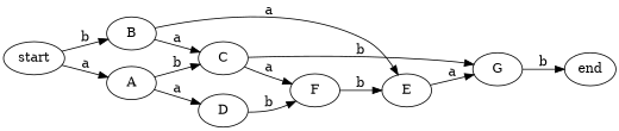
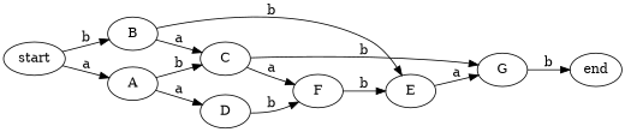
  digraph {
    rankdir=LR
    start
    B
    A
    C
    E
    D
    F
    G
    end
    start -> B [label=b]
    start -> A [label=a]
    B -> C [label=a]
-   B -> E [label=a]
+   B -> E [label=b]
    A -> C [label=b]
    A -> D [label=a]
    C -> F [label=a]
    C -> G [label=b]
    E -> G [label=a]
    D -> F [label=b]
    F -> E [label=b]
    G -> end [label=b]
  }
